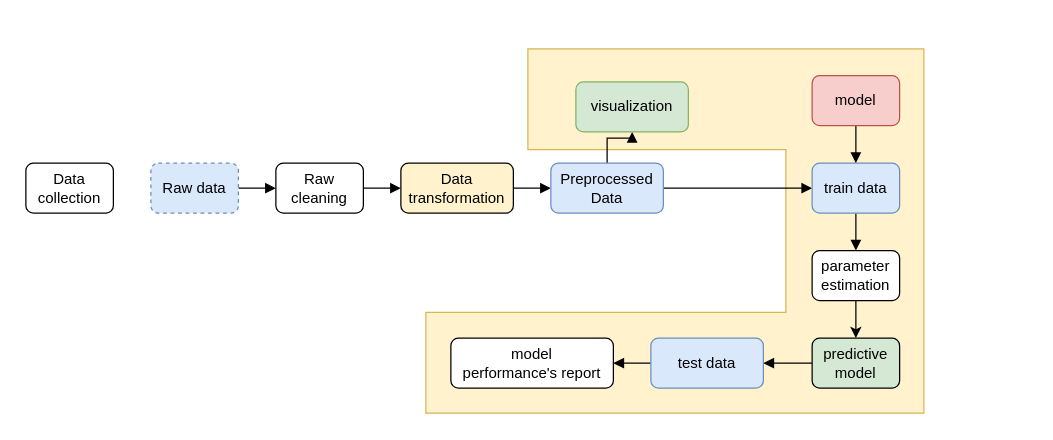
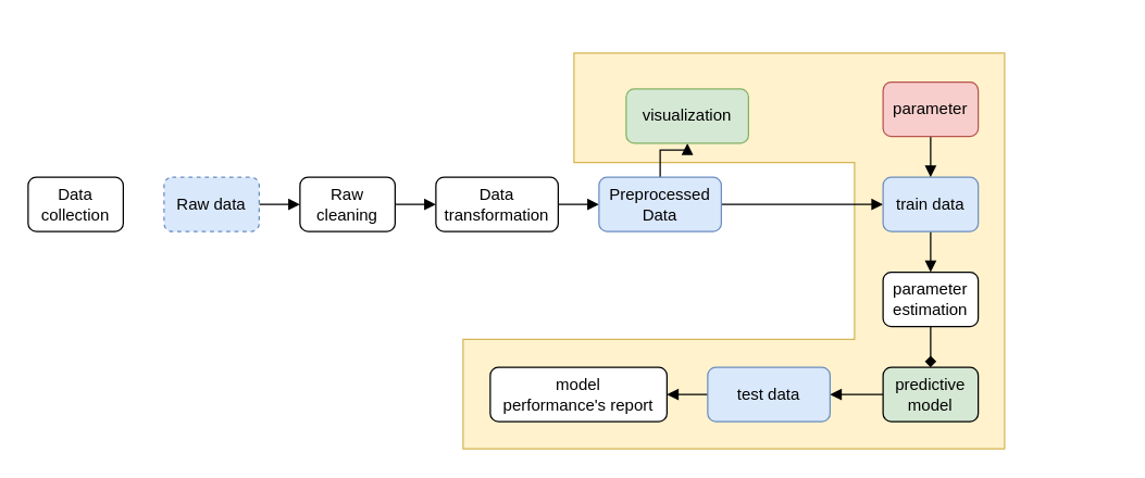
  <mxCell id="0" />
  <mxCell id="1" parent="0" />
  <mxCell id="2" value="" style="verticalLabelPosition=bottom;verticalAlign=top;html=1;shape=mxgraph.basic.polygon;polyCoords=[[0.6,0.32],[0.17,0.32],[0.17,0.06],[0.83,0.06],[0.83,1],[0,1],[0,0.74],[0.6,0.74]];polyline=0;fillColor=#fff2cc;strokeColor=#d6b656;" vertex="1" parent="1"><mxGeometry x="340" y="20" width="480" height="310" as="geometry" /></mxCell>
  <mxCell id="3" style="edgeStyle=orthogonalEdgeStyle;rounded=0;orthogonalLoop=1;jettySize=auto;html=1;exitX=1;exitY=0.5;exitDx=0;exitDy=0;entryX=0;entryY=0.5;entryDx=0;entryDy=0;endArrow=block;endFill=1;" edge="1" parent="1" source="10" target="5"><mxGeometry relative="1" as="geometry"><mxPoint x="190" y="150" as="sourcePoint" /></mxGeometry></mxCell>
  <mxCell id="4" style="edgeStyle=orthogonalEdgeStyle;rounded=0;orthogonalLoop=1;jettySize=auto;html=1;exitX=1;exitY=0.5;exitDx=0;exitDy=0;entryX=0;entryY=0.5;entryDx=0;entryDy=0;endArrow=block;endFill=1;" edge="1" parent="1" source="5" target="9"><mxGeometry relative="1" as="geometry" /></mxCell>
  <mxCell id="5" value="Raw cleaning" style="rounded=1;whiteSpace=wrap;html=1;" vertex="1" parent="1"><mxGeometry x="220" y="130" width="70" height="40" as="geometry" /></mxCell>
  <mxCell id="6" style="rounded=0;orthogonalLoop=1;jettySize=auto;html=1;exitX=1;exitY=0.5;exitDx=0;exitDy=0;entryX=0;entryY=0.5;entryDx=0;entryDy=0;endArrow=block;endFill=1;" edge="1" parent="1" source="23" target="12"><mxGeometry relative="1" as="geometry"><mxPoint x="620" y="150" as="sourcePoint" /></mxGeometry></mxCell>
  <mxCell id="7" style="edgeStyle=orthogonalEdgeStyle;rounded=0;orthogonalLoop=1;jettySize=auto;html=1;exitX=0.5;exitY=0;exitDx=0;exitDy=0;endArrow=block;endFill=1;" edge="1" parent="1" source="23" target="13"><mxGeometry relative="1" as="geometry" /></mxCell>
  <mxCell id="8" style="edgeStyle=orthogonalEdgeStyle;rounded=0;orthogonalLoop=1;jettySize=auto;html=1;exitX=1;exitY=0.5;exitDx=0;exitDy=0;entryX=0;entryY=0.5;entryDx=0;entryDy=0;endArrow=block;endFill=1;" edge="1" parent="1" source="9" target="23"><mxGeometry relative="1" as="geometry" /></mxCell>
- <mxCell id="9" value="Data transformation" style="rounded=1;whiteSpace=wrap;html=1;fillColor=#fff2cc;" vertex="1" parent="1"><mxGeometry x="320" y="130" width="90" height="40" as="geometry" /></mxCell>
+ <mxCell id="9" value="Data transformation" style="rounded=1;whiteSpace=wrap;html=1;" vertex="1" parent="1"><mxGeometry x="320" y="130" width="90" height="40" as="geometry" /></mxCell>
  <mxCell id="10" value="Raw data" style="rounded=1;whiteSpace=wrap;html=1;fillColor=#dae8fc;strokeColor=#6c8ebf;dashed=1;" vertex="1" parent="1"><mxGeometry x="120" y="130" width="70" height="40" as="geometry" /></mxCell>
  <mxCell id="11" style="edgeStyle=orthogonalEdgeStyle;rounded=0;orthogonalLoop=1;jettySize=auto;html=1;exitX=0.5;exitY=1;exitDx=0;exitDy=0;entryX=0.5;entryY=0;entryDx=0;entryDy=0;endArrow=block;endFill=1;" edge="1" parent="1" source="12" target="17"><mxGeometry relative="1" as="geometry" /></mxCell>
  <mxCell id="12" value="train data" style="rounded=1;whiteSpace=wrap;html=1;fillColor=#dae8fc;strokeColor=#6c8ebf;" vertex="1" parent="1"><mxGeometry x="649" y="130" width="70" height="40" as="geometry" /></mxCell>
  <mxCell id="13" value="visualization" style="rounded=1;whiteSpace=wrap;html=1;fillColor=#d5e8d4;strokeColor=#82b366;" vertex="1" parent="1"><mxGeometry x="460" y="65" width="90" height="40" as="geometry" /></mxCell>
  <mxCell id="14" style="edgeStyle=orthogonalEdgeStyle;rounded=0;orthogonalLoop=1;jettySize=auto;html=1;exitX=0.5;exitY=1;exitDx=0;exitDy=0;entryX=0.5;entryY=0;entryDx=0;entryDy=0;endArrow=block;endFill=1;" edge="1" parent="1" source="15" target="12"><mxGeometry relative="1" as="geometry" /></mxCell>
- <mxCell id="15" value="model" style="rounded=1;whiteSpace=wrap;html=1;fillColor=#f8cecc;strokeColor=#b85450;" vertex="1" parent="1"><mxGeometry x="649" y="60" width="70" height="40" as="geometry" /></mxCell>
- <mxCell id="16" style="edgeStyle=orthogonalEdgeStyle;rounded=0;orthogonalLoop=1;jettySize=auto;html=1;exitX=0.5;exitY=1;exitDx=0;exitDy=0;" edge="1" parent="1" source="17" target="19"><mxGeometry relative="1" as="geometry" /></mxCell>
+ <mxCell id="15" value="parameter" style="rounded=1;whiteSpace=wrap;html=1;fillColor=#f8cecc;strokeColor=#b85450;" vertex="1" parent="1"><mxGeometry x="649" y="60" width="70" height="40" as="geometry" /></mxCell>
+ <mxCell id="16" style="edgeStyle=orthogonalEdgeStyle;rounded=0;orthogonalLoop=1;jettySize=auto;html=1;exitX=0.5;exitY=1;exitDx=0;exitDy=0;endArrow=diamond;" edge="1" parent="1" source="17" target="19"><mxGeometry relative="1" as="geometry" /></mxCell>
  <mxCell id="17" value="parameter estimation" style="rounded=1;whiteSpace=wrap;html=1;" vertex="1" parent="1"><mxGeometry x="649" y="200" width="70" height="40" as="geometry" /></mxCell>
  <mxCell id="18" style="edgeStyle=orthogonalEdgeStyle;rounded=0;orthogonalLoop=1;jettySize=auto;html=1;exitX=0;exitY=0.5;exitDx=0;exitDy=0;entryX=1;entryY=0.5;entryDx=0;entryDy=0;endArrow=block;endFill=1;" edge="1" parent="1" source="19" target="21"><mxGeometry relative="1" as="geometry" /></mxCell>
  <mxCell id="19" value="predictive model" style="rounded=1;whiteSpace=wrap;html=1;fillColor=#d5e8d4;" vertex="1" parent="1"><mxGeometry x="649" y="270" width="70" height="40" as="geometry" /></mxCell>
  <mxCell id="20" style="edgeStyle=orthogonalEdgeStyle;rounded=0;orthogonalLoop=1;jettySize=auto;html=1;exitX=0;exitY=0.5;exitDx=0;exitDy=0;endArrow=block;endFill=1;entryX=1;entryY=0.5;entryDx=0;entryDy=0;" edge="1" parent="1" source="21" target="22"><mxGeometry relative="1" as="geometry"><mxPoint x="490" y="290" as="targetPoint" /></mxGeometry></mxCell>
  <mxCell id="21" value="test data" style="rounded=1;whiteSpace=wrap;html=1;fillColor=#dae8fc;strokeColor=#6c8ebf;" vertex="1" parent="1"><mxGeometry x="520" y="270" width="90" height="40" as="geometry" /></mxCell>
  <mxCell id="22" value="model &lt;br&gt;performance's report" style="rounded=1;whiteSpace=wrap;html=1;" vertex="1" parent="1"><mxGeometry x="360" y="270" width="130" height="40" as="geometry" /></mxCell>
  <mxCell id="23" value="Preprocessed Data" style="rounded=1;whiteSpace=wrap;html=1;fillColor=#dae8fc;strokeColor=#6c8ebf;" vertex="1" parent="1"><mxGeometry x="440" y="130" width="90" height="40" as="geometry" /></mxCell>
  <mxCell id="24" value="Data collection" style="rounded=1;whiteSpace=wrap;html=1;" vertex="1" parent="1"><mxGeometry x="20" y="130" width="70" height="40" as="geometry" /></mxCell>
